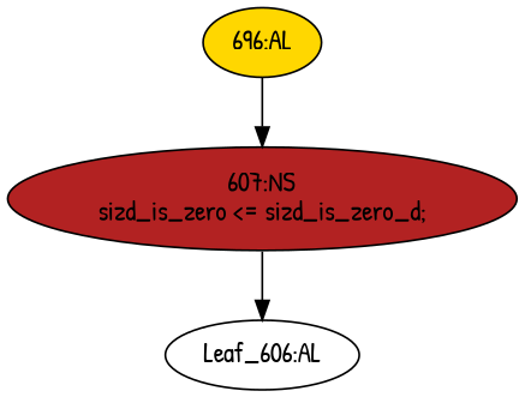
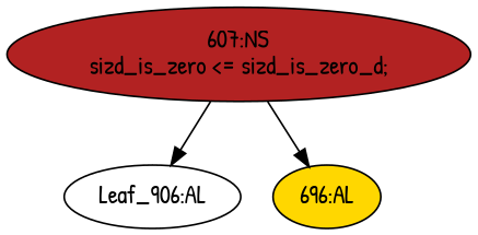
  strict digraph {
    fontname="Patrick Hand"
    node [fontname="Patrick Hand" style=filled]
    edge [cond="[]" fontname="Patrick Hand" lineno=None]
    n1 [ast="<pyverilog.vparser.ast.NonblockingSubstitution object at 0x7fa020e2f6d0>" fillcolor=firebrick label="607:NS\nsizd_is_zero <= sizd_is_zero_d;" statements="[<pyverilog.vparser.ast.NonblockingSubstitution object at 0x7fa020e2f6d0>]" typ=NonblockingSubstitution]
-   n2 [def_var="['sizd_is_zero']" label="Leaf_606:AL" style=""]
+   n2 [def_var="['sizd_is_zero']" label="Leaf_906:AL" style=""]
    n3 [ast="<pyverilog.vparser.ast.Always object at 0x7fa020e2f890>" clk_sens=True fillcolor=gold label="696:AL" sens="['clk']" statements="[]" typ=Always use_var="['sizd_is_zero_d']"]
    n1 -> n2
-   n3 -> n1
+   n1 -> n3
  }
